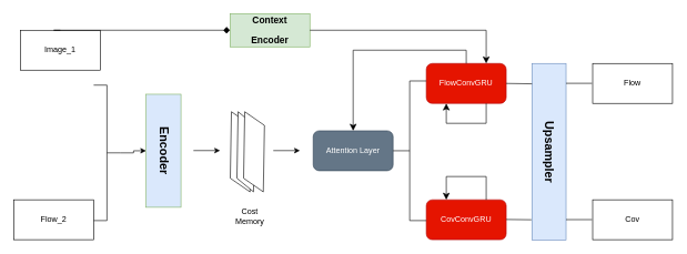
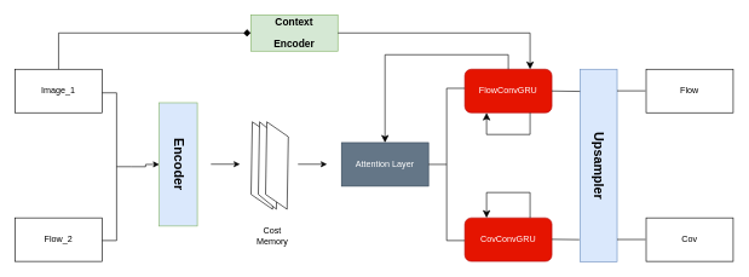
  <mxCell id="0" />
  <mxCell id="1" parent="0" />
- <mxCell id="2" value="Image_1" style="rounded=0;whiteSpace=wrap;html=1;" vertex="1" parent="1"><mxGeometry x="30" y="45" width="120" height="60" as="geometry" /></mxCell>
+ <mxCell id="2" value="Image_1" style="rounded=0;whiteSpace=wrap;html=1;" vertex="1" parent="1"><mxGeometry x="20" y="95" width="120" height="60" as="geometry" /></mxCell>
  <mxCell id="3" value="Flow_2" style="rounded=0;whiteSpace=wrap;html=1;" vertex="1" parent="1"><mxGeometry x="20" y="300" width="120" height="60" as="geometry" /></mxCell>
  <mxCell id="4" style="edgeStyle=orthogonalEdgeStyle;rounded=0;orthogonalLoop=1;jettySize=auto;html=1;entryX=0.5;entryY=1;entryDx=0;entryDy=0;" edge="1" parent="1" source="5" target="6"><mxGeometry relative="1" as="geometry" /></mxCell>
  <mxCell id="5" value="" style="strokeWidth=1;html=1;shape=mxgraph.flowchart.annotation_2;align=left;labelPosition=right;pointerEvents=1;rotation=-180;" vertex="1" parent="1"><mxGeometry x="140" y="127.5" width="40" height="203.75" as="geometry" /></mxCell>
  <mxCell id="6" value="&lt;p style=&quot;line-height: 140%;&quot;&gt;&lt;b&gt;&lt;font style=&quot;font-size: 18px;&quot; face=&quot;Helvetica&quot;&gt;Encoder&lt;/font&gt;&lt;/b&gt;&lt;/p&gt;" style="rounded=0;whiteSpace=wrap;html=1;rotation=90;fillColor=#dae8fc;strokeColor=#82b366;" vertex="1" parent="1"><mxGeometry x="160" y="200" width="170" height="52.5" as="geometry" /></mxCell>
  <mxCell id="7" value="&lt;p style=&quot;line-height: 140%;&quot;&gt;&lt;b&gt;&lt;font style=&quot;font-size: 14px;&quot; face=&quot;Helvetica&quot;&gt;Context&lt;/font&gt;&lt;/b&gt;&lt;/p&gt;&lt;p style=&quot;line-height: 140%;&quot;&gt;&lt;b&gt;&lt;font style=&quot;font-size: 14px;&quot; face=&quot;Helvetica&quot;&gt;Encoder&lt;/font&gt;&lt;/b&gt;&lt;/p&gt;" style="rounded=0;whiteSpace=wrap;html=1;rotation=0;fillColor=#d5e8d4;strokeColor=#82b366;" vertex="1" parent="1"><mxGeometry x="345" y="20" width="120" height="50" as="geometry" /></mxCell>
  <mxCell id="8" value="&lt;p style=&quot;line-height: 140%;&quot;&gt;&lt;b&gt;&lt;font style=&quot;font-size: 18px;&quot; face=&quot;Helvetica&quot;&gt;Upsampler&lt;/font&gt;&lt;/b&gt;&lt;/p&gt;" style="rounded=0;whiteSpace=wrap;html=1;rotation=90;fillColor=#dae8fc;strokeColor=#6c8ebf;" vertex="1" parent="1"><mxGeometry x="691.57" y="202.19" width="265.62" height="51.25" as="geometry" /></mxCell>
  <mxCell id="9" value="" style="group" vertex="1" connectable="0" parent="1"><mxGeometry x="344.995" y="167.567" width="52.09" height="120.505" as="geometry" /></mxCell>
  <mxCell id="10" value="" style="group" vertex="1" connectable="0" parent="9"><mxGeometry x="1.776e-14" y="7.105e-15" width="52.09" height="120.505" as="geometry" /></mxCell>
  <mxCell id="11" value="" style="shape=parallelogram;perimeter=parallelogramPerimeter;whiteSpace=wrap;html=1;fixedSize=1;rotation=-89;" vertex="1" parent="10"><mxGeometry x="-43.955" y="45.253" width="120" height="30" as="geometry" /></mxCell>
  <mxCell id="12" value="" style="shape=parallelogram;perimeter=parallelogramPerimeter;whiteSpace=wrap;html=1;fixedSize=1;rotation=-89;" vertex="1" parent="10"><mxGeometry x="-36.325" y="47.583" width="120" height="25.26" as="geometry" /></mxCell>
  <mxCell id="13" value="" style="shape=parallelogram;perimeter=parallelogramPerimeter;whiteSpace=wrap;html=1;fixedSize=1;rotation=-89;" vertex="1" parent="10"><mxGeometry x="-23.955" y="45.253" width="120" height="30" as="geometry" /></mxCell>
  <mxCell id="14" value="Cost Memory" style="text;html=1;align=center;verticalAlign=middle;whiteSpace=wrap;rounded=0;" vertex="1" parent="1"><mxGeometry x="345" y="300" width="60" height="50" as="geometry" /></mxCell>
  <mxCell id="15" value="FlowConvGRU" style="rounded=1;whiteSpace=wrap;html=1;fillColor=#e51400;fontColor=#ffffff;strokeColor=#B20000;" vertex="1" parent="1"><mxGeometry x="640" y="95" width="120" height="60" as="geometry" /></mxCell>
  <mxCell id="16" value="" style="endArrow=classic;html=1;rounded=0;" edge="1" parent="1"><mxGeometry width="50" height="50" relative="1" as="geometry"><mxPoint x="410" y="226" as="sourcePoint" /><mxPoint x="450" y="226" as="targetPoint" /></mxGeometry></mxCell>
  <mxCell id="17" value="CovConvGRU" style="rounded=1;whiteSpace=wrap;html=1;fillColor=#e51400;fontColor=#ffffff;strokeColor=#B20000;" vertex="1" parent="1"><mxGeometry x="640" y="300" width="120" height="60" as="geometry" /></mxCell>
- <mxCell id="18" value="Attention Layer" style="whiteSpace=wrap;html=1;fillColor=#647687;fontColor=#ffffff;strokeColor=#314354;rounded=1;" vertex="1" parent="1"><mxGeometry x="470" y="196.25" width="120" height="60" as="geometry" /></mxCell>
+ <mxCell id="18" value="Attention Layer" style="rounded=0;whiteSpace=wrap;html=1;fillColor=#647687;fontColor=#ffffff;strokeColor=#314354;" vertex="1" parent="1"><mxGeometry x="470" y="196.25" width="120" height="60" as="geometry" /></mxCell>
  <mxCell id="19" value="" style="strokeWidth=1;html=1;shape=mxgraph.flowchart.annotation_2;align=left;labelPosition=right;pointerEvents=1;rotation=0;" vertex="1" parent="1"><mxGeometry x="590" y="121.25" width="50" height="210" as="geometry" /></mxCell>
  <mxCell id="20" value="" style="edgeStyle=segmentEdgeStyle;endArrow=classic;html=1;curved=0;rounded=0;endSize=8;startSize=8;entryX=0.5;entryY=0;entryDx=0;entryDy=0;exitX=0.5;exitY=0;exitDx=0;exitDy=0;" edge="1" parent="1" source="15" target="18"><mxGeometry width="50" height="50" relative="1" as="geometry"><mxPoint x="720" y="35" as="sourcePoint" /><mxPoint x="610" y="75" as="targetPoint" /><Array as="points"><mxPoint x="700" y="75" /><mxPoint x="530" y="75" /></Array></mxGeometry></mxCell>
  <mxCell id="21" value="" style="endArrow=none;html=1;rounded=0;entryX=1;entryY=0.5;entryDx=0;entryDy=0;exitX=0.115;exitY=0.999;exitDx=0;exitDy=0;exitPerimeter=0;" edge="1" parent="1" source="8" target="15"><mxGeometry width="50" height="50" relative="1" as="geometry"><mxPoint x="830" y="125" as="sourcePoint" /><mxPoint x="780" y="185" as="targetPoint" /></mxGeometry></mxCell>
  <mxCell id="22" value="" style="endArrow=none;html=1;rounded=0;entryX=1;entryY=0.5;entryDx=0;entryDy=0;" edge="1" parent="1"><mxGeometry width="50" height="50" relative="1" as="geometry"><mxPoint x="798" y="330" as="sourcePoint" /><mxPoint x="760" y="329.6" as="targetPoint" /></mxGeometry></mxCell>
  <mxCell id="23" value="" style="endArrow=none;html=1;rounded=0;entryX=1;entryY=0.5;entryDx=0;entryDy=0;exitX=0.115;exitY=0.999;exitDx=0;exitDy=0;exitPerimeter=0;" edge="1" parent="1"><mxGeometry width="50" height="50" relative="1" as="geometry"><mxPoint x="889" y="124.8" as="sourcePoint" /><mxPoint x="850" y="124.8" as="targetPoint" /><Array as="points"><mxPoint x="880" y="124.8" /></Array></mxGeometry></mxCell>
  <mxCell id="24" value="" style="endArrow=none;html=1;rounded=0;entryX=1;entryY=0.5;entryDx=0;entryDy=0;exitX=0.115;exitY=0.999;exitDx=0;exitDy=0;exitPerimeter=0;" edge="1" parent="1"><mxGeometry width="50" height="50" relative="1" as="geometry"><mxPoint x="889" y="329.8" as="sourcePoint" /><mxPoint x="850" y="329.8" as="targetPoint" /><Array as="points"><mxPoint x="880" y="329.8" /></Array></mxGeometry></mxCell>
  <mxCell id="25" value="" style="edgeStyle=segmentEdgeStyle;endArrow=classic;html=1;curved=0;rounded=0;endSize=8;startSize=8;entryX=0.75;entryY=0;entryDx=0;entryDy=0;exitX=1;exitY=0.5;exitDx=0;exitDy=0;" edge="1" parent="1" source="7" target="15"><mxGeometry width="50" height="50" relative="1" as="geometry"><mxPoint x="510" y="55" as="sourcePoint" /><mxPoint x="560" y="5" as="targetPoint" /><Array as="points"><mxPoint x="730" y="45" /></Array></mxGeometry></mxCell>
  <mxCell id="26" value="Flow" style="rounded=0;whiteSpace=wrap;html=1;" vertex="1" parent="1"><mxGeometry x="890" y="95" width="120" height="60" as="geometry" /></mxCell>
  <mxCell id="27" value="Cov" style="rounded=0;whiteSpace=wrap;html=1;" vertex="1" parent="1"><mxGeometry x="890" y="300" width="120" height="60" as="geometry" /></mxCell>
  <mxCell id="28" value="" style="endArrow=classic;html=1;rounded=0;" edge="1" parent="1"><mxGeometry width="50" height="50" relative="1" as="geometry"><mxPoint x="290" y="225.96" as="sourcePoint" /><mxPoint x="330" y="225.96" as="targetPoint" /></mxGeometry></mxCell>
  <mxCell id="29" value="" style="edgeStyle=segmentEdgeStyle;endArrow=diamond;html=1;curved=0;rounded=0;endSize=8;startSize=8;entryX=0;entryY=0.5;entryDx=0;entryDy=0;exitX=0.5;exitY=0;exitDx=0;exitDy=0;" edge="1" parent="1" source="2" target="7"><mxGeometry width="50" height="50" relative="1" as="geometry"><mxPoint x="-100" y="15" as="sourcePoint" /><mxPoint x="240" y="65" as="targetPoint" /><Array as="points"><mxPoint x="80" y="45" /></Array></mxGeometry></mxCell>
  <mxCell id="30" value="" style="edgeStyle=segmentEdgeStyle;endArrow=classic;html=1;curved=0;rounded=0;endSize=8;startSize=8;exitX=0.75;exitY=1;exitDx=0;exitDy=0;entryX=0.25;entryY=1;entryDx=0;entryDy=0;" edge="1" parent="1" source="15" target="15"><mxGeometry width="50" height="50" relative="1" as="geometry"><mxPoint x="720" y="199" as="sourcePoint" /><mxPoint x="560" y="165" as="targetPoint" /><Array as="points"><mxPoint x="730" y="185" /><mxPoint x="670" y="185" /></Array></mxGeometry></mxCell>
  <mxCell id="31" value="" style="edgeStyle=segmentEdgeStyle;endArrow=classic;html=1;curved=0;rounded=0;endSize=8;startSize=8;exitX=0.75;exitY=0;exitDx=0;exitDy=0;entryX=0.25;entryY=0;entryDx=0;entryDy=0;" edge="1" parent="1" source="17" target="17"><mxGeometry width="50" height="50" relative="1" as="geometry"><mxPoint x="740" y="165" as="sourcePoint" /><mxPoint x="680" y="165" as="targetPoint" /><Array as="points"><mxPoint x="730" y="265" /><mxPoint x="670" y="265" /></Array></mxGeometry></mxCell>
